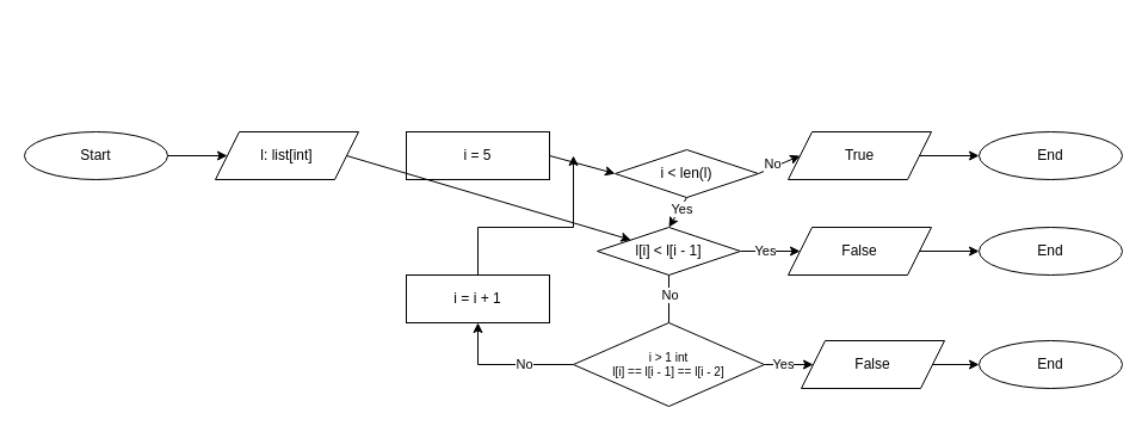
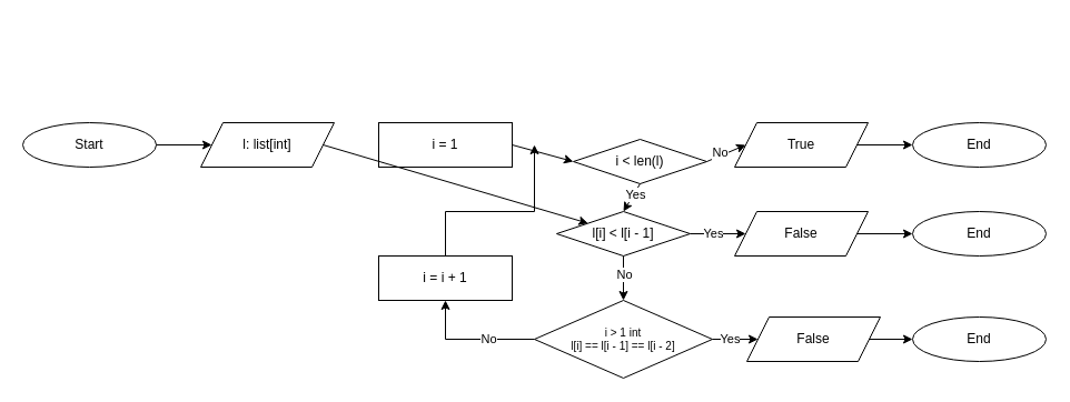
  <mxCell id="0" />
  <mxCell id="1" parent="0" />
  <mxCell id="2" value="" style="edgeStyle=orthogonalEdgeStyle;rounded=0;orthogonalLoop=1;jettySize=auto;html=1;" parent="1" edge="1"><mxGeometry relative="1" as="geometry"><mxPoint x="220" y="20" as="targetPoint" /></mxGeometry></mxCell>
  <mxCell id="3" value="Start" style="ellipse;whiteSpace=wrap;html=1;" vertex="1" parent="1"><mxGeometry x="20" y="110" width="120" height="40" as="geometry" /></mxCell>
  <mxCell id="4" value="l: list[int]" style="shape=parallelogram;perimeter=parallelogramPerimeter;whiteSpace=wrap;html=1;fixedSize=1;" vertex="1" parent="1"><mxGeometry x="180" y="110" width="120" height="40" as="geometry" /></mxCell>
  <mxCell id="5" value="i &amp;lt; len(l)" style="rhombus;whiteSpace=wrap;html=1;" vertex="1" parent="1"><mxGeometry x="515" y="125" width="120" height="40" as="geometry" /></mxCell>
- <mxCell id="6" value="i = 5" style="rounded=0;whiteSpace=wrap;html=1;" vertex="1" parent="1"><mxGeometry x="340" y="110" width="120" height="40" as="geometry" /></mxCell>
+ <mxCell id="6" value="i = 1" style="rounded=0;whiteSpace=wrap;html=1;" vertex="1" parent="1"><mxGeometry x="340" y="110" width="120" height="40" as="geometry" /></mxCell>
  <mxCell id="7" value="True" style="shape=parallelogram;perimeter=parallelogramPerimeter;whiteSpace=wrap;html=1;fixedSize=1;" vertex="1" parent="1"><mxGeometry x="660" y="110" width="120" height="40" as="geometry" /></mxCell>
  <mxCell id="8" value="End" style="ellipse;whiteSpace=wrap;html=1;" vertex="1" parent="1"><mxGeometry x="820" y="110" width="120" height="40" as="geometry" /></mxCell>
  <mxCell id="9" value="l[i] &amp;lt; l[i - 1]" style="rhombus;whiteSpace=wrap;html=1;" vertex="1" parent="1"><mxGeometry x="500" y="190" width="120" height="40" as="geometry" /></mxCell>
  <mxCell id="10" value="False" style="shape=parallelogram;perimeter=parallelogramPerimeter;whiteSpace=wrap;html=1;fixedSize=1;" vertex="1" parent="1"><mxGeometry x="660" y="190" width="120" height="40" as="geometry" /></mxCell>
  <mxCell id="11" value="End" style="ellipse;whiteSpace=wrap;html=1;" vertex="1" parent="1"><mxGeometry x="820" y="190" width="120" height="40" as="geometry" /></mxCell>
  <mxCell id="12" value="i &amp;gt; 1 int&lt;div&gt;l[i] == l[i - 1] == l[i - 2]&lt;/div&gt;" style="rhombus;whiteSpace=wrap;html=1;fontSize=10;" vertex="1" parent="1"><mxGeometry x="480" y="270" width="160" height="70" as="geometry" /></mxCell>
  <mxCell id="13" value="False" style="shape=parallelogram;perimeter=parallelogramPerimeter;whiteSpace=wrap;html=1;fixedSize=1;" vertex="1" parent="1"><mxGeometry x="671" y="285" width="120" height="40" as="geometry" /></mxCell>
  <mxCell id="14" value="End" style="ellipse;whiteSpace=wrap;html=1;" vertex="1" parent="1"><mxGeometry x="820" y="285" width="120" height="40" as="geometry" /></mxCell>
  <mxCell id="15" value="i = i + 1" style="rounded=0;whiteSpace=wrap;html=1;" vertex="1" parent="1"><mxGeometry x="340" y="230" width="120" height="40" as="geometry" /></mxCell>
  <mxCell id="16" value="" style="endArrow=classic;html=1;rounded=0;exitX=1;exitY=0.5;exitDx=0;exitDy=0;entryX=0;entryY=0.5;entryDx=0;entryDy=0;" edge="1" parent="1" source="3" target="4"><mxGeometry width="50" height="50" relative="1" as="geometry"><mxPoint x="190" y="230" as="sourcePoint" /><mxPoint x="240" y="180" as="targetPoint" /></mxGeometry></mxCell>
  <mxCell id="17" value="" style="endArrow=classic;html=1;rounded=0;exitX=1;exitY=0.5;exitDx=0;exitDy=0;" edge="1" parent="1" source="4" target="9"><mxGeometry width="50" height="50" relative="1" as="geometry"><mxPoint x="150" y="140" as="sourcePoint" /><mxPoint x="200" y="140" as="targetPoint" /></mxGeometry></mxCell>
  <mxCell id="18" value="" style="endArrow=classic;html=1;rounded=0;exitX=1;exitY=0.5;exitDx=0;exitDy=0;entryX=0;entryY=0.5;entryDx=0;entryDy=0;" edge="1" parent="1" source="6" target="5"><mxGeometry width="50" height="50" relative="1" as="geometry"><mxPoint x="300" y="140" as="sourcePoint" /><mxPoint x="350" y="140" as="targetPoint" /></mxGeometry></mxCell>
  <mxCell id="19" value="" style="endArrow=classic;html=1;rounded=0;exitX=1;exitY=0.5;exitDx=0;exitDy=0;entryX=0;entryY=0.5;entryDx=0;entryDy=0;" edge="1" parent="1" source="5" target="7"><mxGeometry width="50" height="50" relative="1" as="geometry"><mxPoint x="470" y="140" as="sourcePoint" /><mxPoint x="510" y="140" as="targetPoint" /></mxGeometry></mxCell>
  <mxCell id="20" value="No" style="edgeLabel;html=1;align=center;verticalAlign=middle;resizable=0;points=[];" vertex="1" connectable="0" parent="19"><mxGeometry x="0.034" y="1" relative="1" as="geometry"><mxPoint x="-6" as="offset" /></mxGeometry></mxCell>
  <mxCell id="21" value="" style="endArrow=classic;html=1;rounded=0;exitX=1;exitY=0.5;exitDx=0;exitDy=0;entryX=0;entryY=0.5;entryDx=0;entryDy=0;" edge="1" parent="1" source="9" target="10"><mxGeometry width="50" height="50" relative="1" as="geometry"><mxPoint x="630" y="140" as="sourcePoint" /><mxPoint x="680" y="140" as="targetPoint" /></mxGeometry></mxCell>
  <mxCell id="22" value="Yes" style="edgeLabel;html=1;align=center;verticalAlign=middle;resizable=0;points=[];" vertex="1" connectable="0" parent="21"><mxGeometry x="-0.491" y="1" relative="1" as="geometry"><mxPoint x="7" as="offset" /></mxGeometry></mxCell>
  <mxCell id="23" value="" style="endArrow=classic;html=1;rounded=0;exitX=1;exitY=0.5;exitDx=0;exitDy=0;entryX=0;entryY=0.5;entryDx=0;entryDy=0;" edge="1" parent="1" source="12" target="13"><mxGeometry width="50" height="50" relative="1" as="geometry"><mxPoint x="630" y="220" as="sourcePoint" /><mxPoint x="680" y="220" as="targetPoint" /></mxGeometry></mxCell>
  <mxCell id="24" value="" style="endArrow=classic;html=1;rounded=0;exitX=0.5;exitY=1;exitDx=0;exitDy=0;entryX=0.5;entryY=0;entryDx=0;entryDy=0;" edge="1" parent="1" source="5" target="9"><mxGeometry width="50" height="50" relative="1" as="geometry"><mxPoint x="650" y="315" as="sourcePoint" /><mxPoint x="680" y="315" as="targetPoint" /></mxGeometry></mxCell>
  <mxCell id="25" value="Yes" style="edgeLabel;html=1;align=center;verticalAlign=middle;resizable=0;points=[];" vertex="1" connectable="0" parent="24"><mxGeometry x="-0.3" y="1" relative="1" as="geometry"><mxPoint as="offset" /></mxGeometry></mxCell>
- <mxCell id="26" value="" style="endArrow=none;html=1;rounded=0;exitX=0.5;exitY=1;exitDx=0;exitDy=0;entryX=0.5;entryY=0;entryDx=0;entryDy=0;" edge="1" parent="1" source="9" target="12"><mxGeometry width="50" height="50" relative="1" as="geometry"><mxPoint x="570" y="160" as="sourcePoint" /><mxPoint x="570" y="200" as="targetPoint" /></mxGeometry></mxCell>
+ <mxCell id="26" value="" style="endArrow=classic;html=1;rounded=0;exitX=0.5;exitY=1;exitDx=0;exitDy=0;entryX=0.5;entryY=0;entryDx=0;entryDy=0;" edge="1" parent="1" source="9" target="12"><mxGeometry width="50" height="50" relative="1" as="geometry"><mxPoint x="570" y="160" as="sourcePoint" /><mxPoint x="570" y="200" as="targetPoint" /></mxGeometry></mxCell>
  <mxCell id="27" value="No" style="edgeLabel;html=1;align=center;verticalAlign=middle;resizable=0;points=[];" vertex="1" connectable="0" parent="26"><mxGeometry x="-0.214" y="-2" relative="1" as="geometry"><mxPoint x="2" as="offset" /></mxGeometry></mxCell>
  <mxCell id="28" value="" style="endArrow=classic;html=1;rounded=0;exitX=0;exitY=0.5;exitDx=0;exitDy=0;entryX=0.5;entryY=1;entryDx=0;entryDy=0;" edge="1" parent="1" source="12" target="15"><mxGeometry width="50" height="50" relative="1" as="geometry"><mxPoint x="570" y="240" as="sourcePoint" /><mxPoint x="570" y="280" as="targetPoint" /><Array as="points"><mxPoint x="400" y="305" /></Array></mxGeometry></mxCell>
  <mxCell id="29" value="No" style="edgeLabel;html=1;align=center;verticalAlign=middle;resizable=0;points=[];" vertex="1" connectable="0" parent="28"><mxGeometry x="-0.277" y="-1" relative="1" as="geometry"><mxPoint as="offset" /></mxGeometry></mxCell>
  <mxCell id="30" value="" style="endArrow=classic;html=1;rounded=0;exitX=0.5;exitY=0;exitDx=0;exitDy=0;" edge="1" parent="1" source="15"><mxGeometry width="50" height="50" relative="1" as="geometry"><mxPoint x="490" y="315" as="sourcePoint" /><mxPoint x="480" y="130" as="targetPoint" /><Array as="points"><mxPoint x="400" y="190" /><mxPoint x="480" y="190" /></Array></mxGeometry></mxCell>
  <mxCell id="31" value="Yes" style="edgeLabel;html=1;align=center;verticalAlign=middle;resizable=0;points=[];" vertex="1" connectable="0" parent="1"><mxGeometry x="650.001" y="305" as="geometry"><mxPoint x="5" y="-1" as="offset" /></mxGeometry></mxCell>
  <mxCell id="32" value="" style="endArrow=classic;html=1;rounded=0;entryX=0;entryY=0.5;entryDx=0;entryDy=0;" edge="1" parent="1" target="8"><mxGeometry width="50" height="50" relative="1" as="geometry"><mxPoint x="770" y="130" as="sourcePoint" /><mxPoint x="350" y="140" as="targetPoint" /></mxGeometry></mxCell>
  <mxCell id="33" value="" style="endArrow=classic;html=1;rounded=0;entryX=0;entryY=0.5;entryDx=0;entryDy=0;exitX=1;exitY=0.5;exitDx=0;exitDy=0;" edge="1" parent="1" source="10" target="11"><mxGeometry width="50" height="50" relative="1" as="geometry"><mxPoint x="780" y="140" as="sourcePoint" /><mxPoint x="830" y="140" as="targetPoint" /></mxGeometry></mxCell>
  <mxCell id="34" value="" style="endArrow=classic;html=1;rounded=0;entryX=0;entryY=0.5;entryDx=0;entryDy=0;exitX=1;exitY=0.5;exitDx=0;exitDy=0;" edge="1" parent="1" source="13" target="14"><mxGeometry width="50" height="50" relative="1" as="geometry"><mxPoint x="780" y="220" as="sourcePoint" /><mxPoint x="830" y="220" as="targetPoint" /></mxGeometry></mxCell>
